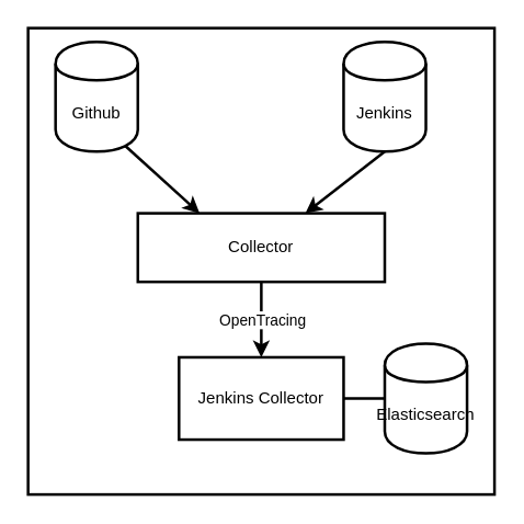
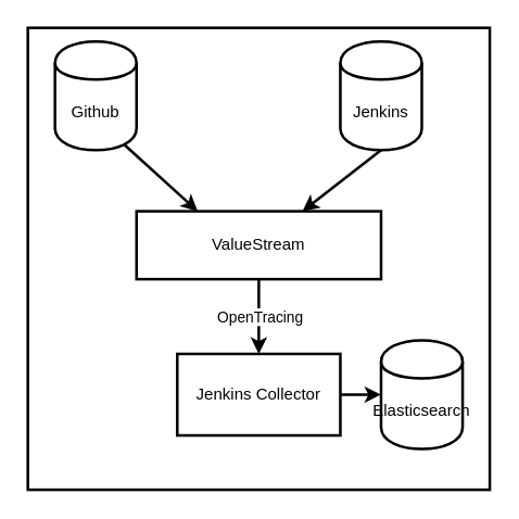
  <mxCell id="0" />
  <mxCell id="1" parent="0" />
  <mxCell id="2" value="" style="rounded=0;whiteSpace=wrap;html=1;strokeWidth=2;" parent="1" vertex="1"><mxGeometry x="20" y="20" width="340" height="340" as="geometry" /></mxCell>
  <mxCell id="3" value="Github" style="shape=cylinder;whiteSpace=wrap;html=1;boundedLbl=1;backgroundOutline=1;strokeWidth=2;" parent="1" vertex="1"><mxGeometry x="40" y="30" width="60" height="80" as="geometry" /></mxCell>
  <mxCell id="4" value="Jenkins" style="shape=cylinder;whiteSpace=wrap;html=1;boundedLbl=1;backgroundOutline=1;strokeWidth=2;" parent="1" vertex="1"><mxGeometry x="250" y="30" width="60" height="80" as="geometry" /></mxCell>
  <mxCell id="5" value="OpenTracing" style="edgeStyle=orthogonalEdgeStyle;rounded=0;orthogonalLoop=1;jettySize=auto;html=1;strokeWidth=2;" parent="1" source="6" edge="1"><mxGeometry relative="1" as="geometry"><mxPoint x="190" y="260" as="targetPoint" /></mxGeometry></mxCell>
- <mxCell id="6" value="Collector" style="rounded=0;whiteSpace=wrap;html=1;strokeWidth=2;" parent="1" vertex="1"><mxGeometry x="100" y="155" width="180" height="50" as="geometry" /></mxCell>
+ <mxCell id="6" value="ValueStream" style="rounded=0;whiteSpace=wrap;html=1;strokeWidth=2;" parent="1" vertex="1"><mxGeometry x="100" y="155" width="180" height="50" as="geometry" /></mxCell>
  <mxCell id="7" value="" style="endArrow=classic;html=1;exitX=0.85;exitY=0.95;exitDx=0;exitDy=0;exitPerimeter=0;entryX=0.25;entryY=0;entryDx=0;entryDy=0;strokeWidth=2;" parent="1" source="3" target="6" edge="1"><mxGeometry width="50" height="50" relative="1" as="geometry"><mxPoint x="40" y="280" as="sourcePoint" /><mxPoint x="90" y="230" as="targetPoint" /></mxGeometry></mxCell>
  <mxCell id="8" value="" style="endArrow=classic;html=1;exitX=0.5;exitY=1;exitDx=0;exitDy=0;strokeWidth=2;" parent="1" source="4" target="6" edge="1"><mxGeometry width="50" height="50" relative="1" as="geometry"><mxPoint x="40" y="280" as="sourcePoint" /><mxPoint x="90" y="230" as="targetPoint" /></mxGeometry></mxCell>
- <mxCell id="9" value="" style="edgeStyle=orthogonalEdgeStyle;rounded=0;orthogonalLoop=1;jettySize=auto;html=1;strokeWidth=2;endArrow=none;" parent="1" source="10" target="11" edge="1"><mxGeometry relative="1" as="geometry" /></mxCell>
+ <mxCell id="9" value="" style="edgeStyle=orthogonalEdgeStyle;rounded=0;orthogonalLoop=1;jettySize=auto;html=1;strokeWidth=2;" parent="1" source="10" target="11" edge="1"><mxGeometry relative="1" as="geometry" /></mxCell>
  <mxCell id="10" value="Jenkins Collector" style="rounded=0;whiteSpace=wrap;html=1;strokeWidth=2;" parent="1" vertex="1"><mxGeometry x="130" y="260" width="120" height="60" as="geometry" /></mxCell>
  <mxCell id="11" value="Elasticsearch" style="shape=cylinder;whiteSpace=wrap;html=1;boundedLbl=1;backgroundOutline=1;strokeWidth=2;" parent="1" vertex="1"><mxGeometry x="280" y="250" width="60" height="80" as="geometry" /></mxCell>
